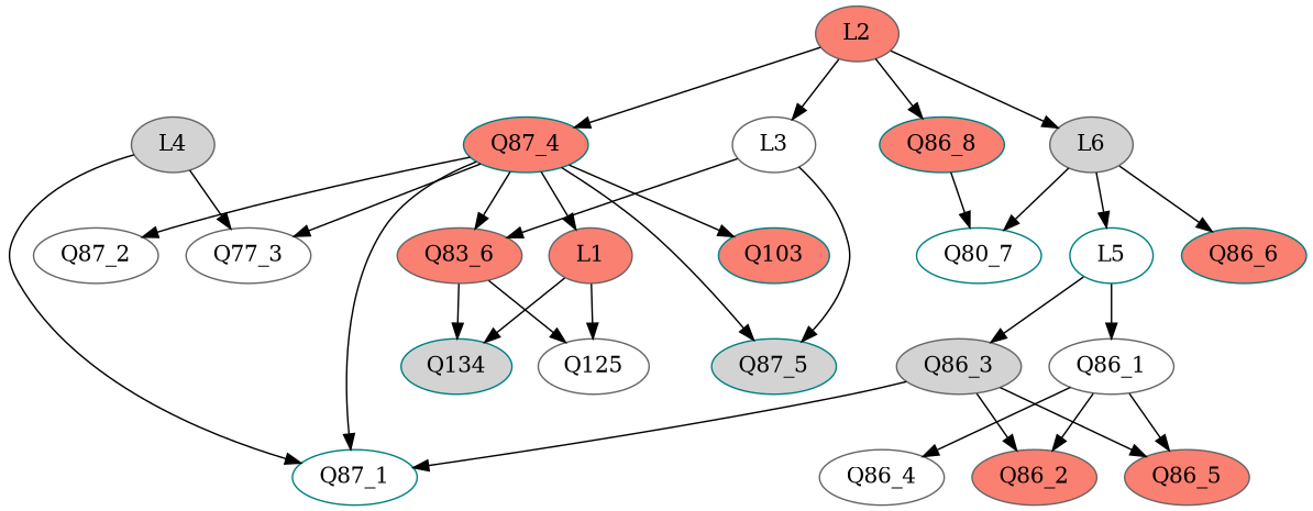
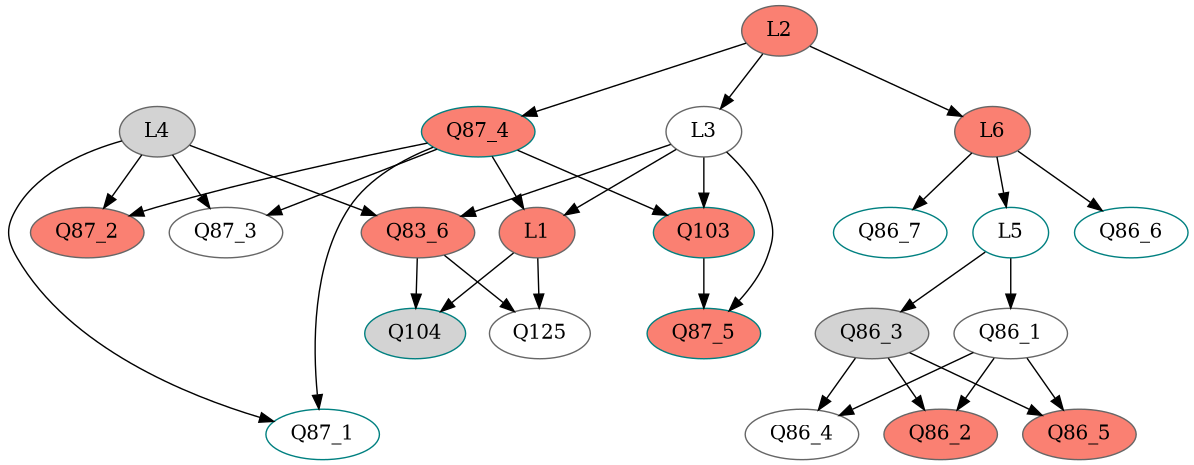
  digraph {
    node [color=gray40 fillcolor=salmon style=filled]
    edge [color=black]
-   Q86_7 [color=teal fillcolor=white label=Q80_7]
-   Q87_3 [fillcolor=white label=Q77_3]
-   Q86_8 [color=teal]
+   Q86_7 [color=teal fillcolor=white]
+   Q87_3 [fillcolor=white]
    L3 [fillcolor=white]
    L1
    Q103 [color=teal]
-   Q87_5 [color=teal fillcolor=lightgrey]
+   Q87_5 [color=teal]
    n8 [label=Q83_6]
-   Q86_6 [color=teal]
+   Q86_6 [color=teal fillcolor=white]
    Q87_1 [color=teal fillcolor=white]
-   Q104 [color=teal fillcolor=lightgrey label=Q134]
+   Q104 [color=teal fillcolor=lightgrey]
    n12 [fillcolor=white label=Q125]
-   L6 [fillcolor=lightgrey]
+   L6
    L5 [color=teal fillcolor=white]
    Q86_2
    Q86_1 [fillcolor=white]
    Q86_5
    Q86_4 [fillcolor=white]
-   Q87_2 [fillcolor=white]
+   Q87_2
    Q86_3 [fillcolor=lightgrey]
    L2
    Q87_4 [color=teal]
    L4 [fillcolor=lightgrey]
    subgraph sub_1 {
    }
    subgraph sub_2 {
      Q86_7
      Q87_3
-     Q86_8
      L3
      L1
      Q103
      Q87_5
      n8
      Q86_6
      Q87_1
      Q104
      n12
      L6
      L5
      Q86_2
      Q86_1
      Q86_5
      Q86_4
      Q87_2
      Q86_3
      L2
      Q87_4
      L4
    }
-   Q86_8 -> Q86_7
+   L3 -> L1
+   L3 -> Q103
    L3 -> Q87_5
    L3 -> n8
    L1 -> Q104
    L1 -> n12
    n8 -> Q104
    n8 -> n12
    L6 -> Q86_7
    L6 -> Q86_6
    L6 -> L5
    L5 -> Q86_1
    L5 -> Q86_3
    Q86_1 -> Q86_2
    Q86_1 -> Q86_5
    Q86_1 -> Q86_4
    Q86_3 -> Q86_2
    Q86_3 -> Q86_5
-   Q86_3 -> Q87_1
-   L2 -> Q86_8
+   Q86_3 -> Q86_4
    L2 -> L3
    L2 -> L6
    L2 -> Q87_4
    Q87_4 -> Q87_3
    Q87_4 -> L1
    Q87_4 -> Q103
-   Q87_4 -> Q87_5
-   Q87_4 -> n8
+   Q103 -> Q87_5
+   L4 -> n8
    Q87_4 -> Q87_1
    Q87_4 -> Q87_2
    L4 -> Q87_3
    L4 -> Q87_1
+   L4 -> Q87_2
  }
